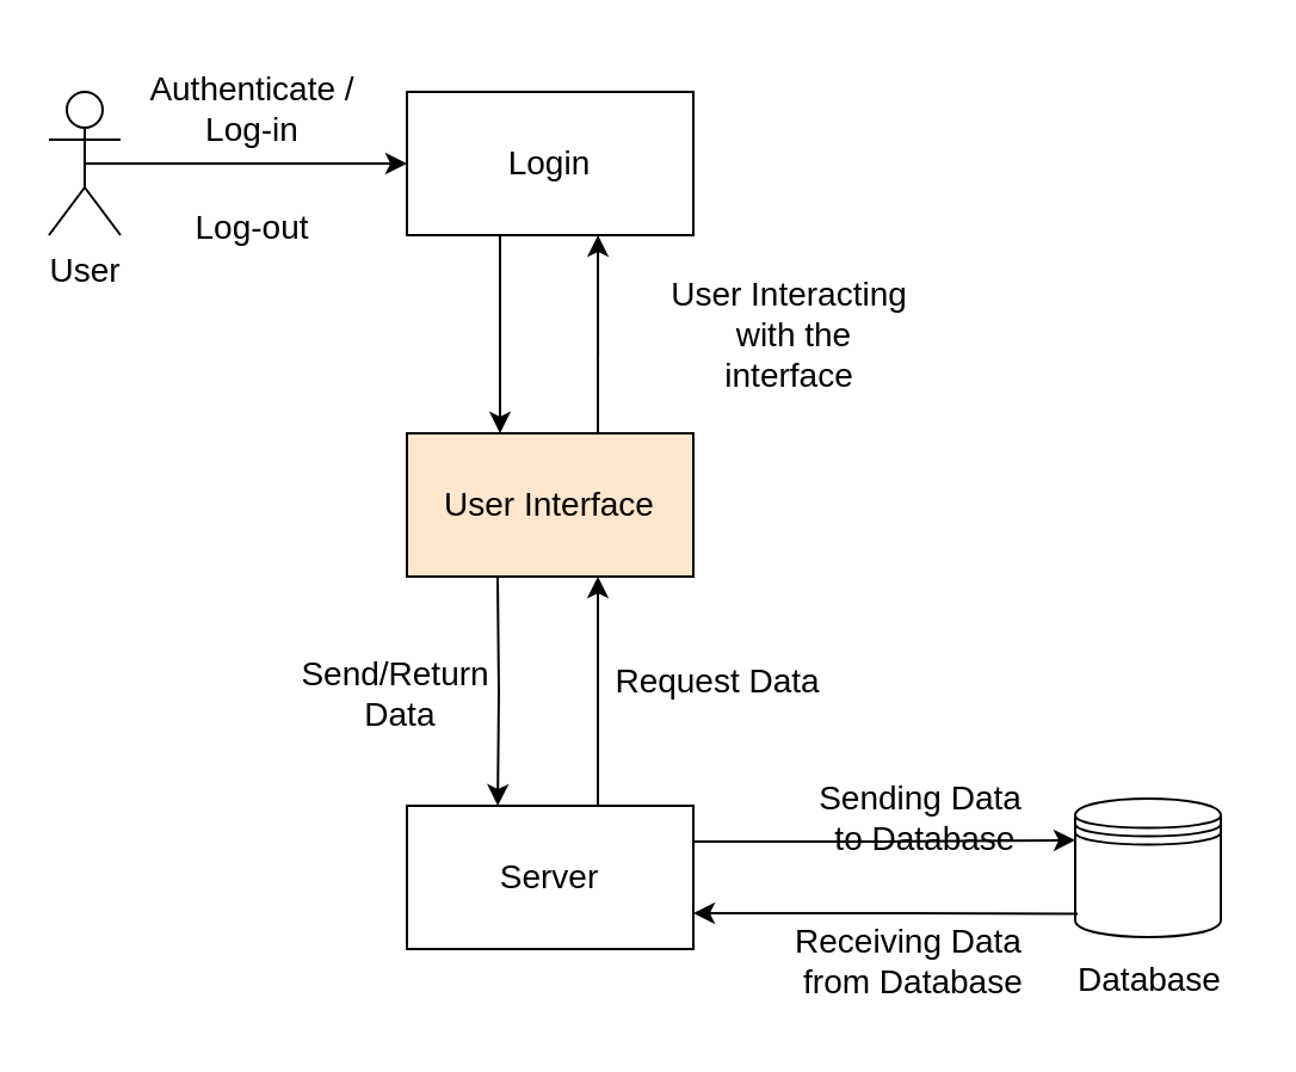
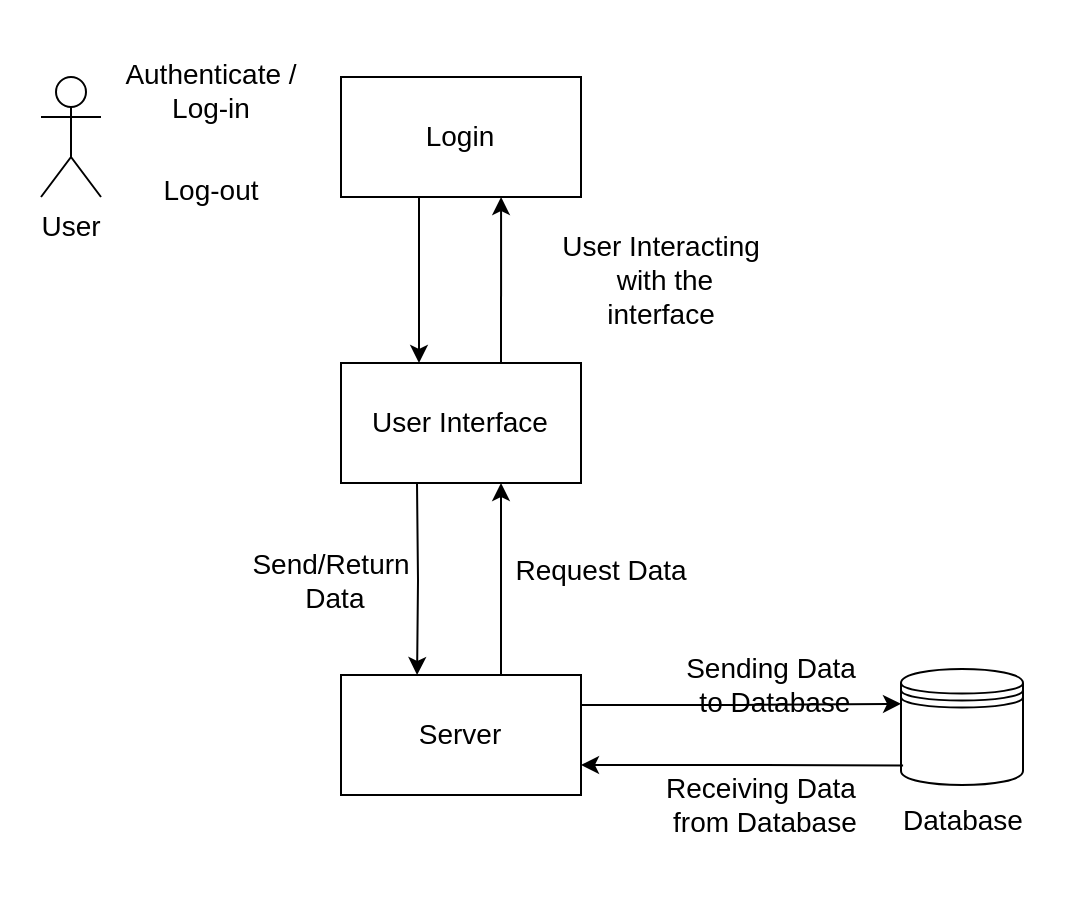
  <mxCell id="0" />
  <mxCell id="1" parent="0" />
  <mxCell id="2" style="edgeStyle=orthogonalEdgeStyle;rounded=0;orthogonalLoop=1;jettySize=auto;html=1;exitX=0.325;exitY=1;exitDx=0;exitDy=0;startArrow=none;startFill=0;entryX=0.25;entryY=0;entryDx=0;entryDy=0;exitPerimeter=0;fontSize=14;" parent="1" source="4" edge="1"><mxGeometry relative="1" as="geometry"><mxPoint x="209" y="181" as="targetPoint" /><mxPoint x="209" y="58" as="sourcePoint" /></mxGeometry></mxCell>
  <mxCell id="3" style="edgeStyle=orthogonalEdgeStyle;rounded=0;orthogonalLoop=1;jettySize=auto;html=1;exitX=0.667;exitY=0.967;exitDx=0;exitDy=0;startArrow=classic;startFill=1;entryX=0.75;entryY=0;entryDx=0;entryDy=0;exitPerimeter=0;fontSize=14;endArrow=none;endFill=0;" parent="1" edge="1"><mxGeometry relative="1" as="geometry"><mxPoint x="250" y="183" as="targetPoint" /><mxPoint x="250.04" y="98.02" as="sourcePoint" /></mxGeometry></mxCell>
  <mxCell id="4" value="Login" style="rounded=0;whiteSpace=wrap;html=1;fontSize=14;" parent="1" vertex="1"><mxGeometry x="170" y="38" width="120" height="60" as="geometry" /></mxCell>
- <mxCell id="5" style="edgeStyle=orthogonalEdgeStyle;rounded=0;orthogonalLoop=1;jettySize=auto;html=1;exitX=0.5;exitY=0.5;exitDx=0;exitDy=0;exitPerimeter=0;entryX=0;entryY=0.5;entryDx=0;entryDy=0;startArrow=none;startFill=0;fontSize=14;" parent="1" source="6" target="4" edge="1"><mxGeometry relative="1" as="geometry" /></mxCell>
  <mxCell id="6" value="User" style="shape=umlActor;verticalLabelPosition=bottom;verticalAlign=top;html=1;outlineConnect=0;fontSize=14;" parent="1" vertex="1"><mxGeometry x="20" y="38" width="30" height="60" as="geometry" /></mxCell>
  <mxCell id="7" style="edgeStyle=orthogonalEdgeStyle;rounded=0;orthogonalLoop=1;jettySize=auto;html=1;exitX=0.25;exitY=1;exitDx=0;exitDy=0;startArrow=none;startFill=0;entryX=0.317;entryY=0;entryDx=0;entryDy=0;entryPerimeter=0;fontSize=14;" parent="1" target="9" edge="1"><mxGeometry relative="1" as="geometry"><mxPoint x="208" y="400" as="targetPoint" /><mxPoint x="208" y="241" as="sourcePoint" /></mxGeometry></mxCell>
- <mxCell id="8" value="User Interface" style="rounded=0;whiteSpace=wrap;html=1;fontSize=14;fillColor=#ffe6cc;" parent="1" vertex="1"><mxGeometry x="170" y="181" width="120" height="60" as="geometry" /></mxCell>
+ <mxCell id="8" value="User Interface" style="rounded=0;whiteSpace=wrap;html=1;fontSize=14;" parent="1" vertex="1"><mxGeometry x="170" y="181" width="120" height="60" as="geometry" /></mxCell>
  <mxCell id="9" value="Server" style="rounded=0;whiteSpace=wrap;html=1;fontSize=14;" parent="1" vertex="1"><mxGeometry x="170" y="337" width="120" height="60" as="geometry" /></mxCell>
  <mxCell id="10" value="" style="shape=datastore;whiteSpace=wrap;html=1;fontSize=14;" parent="1" vertex="1"><mxGeometry x="450" y="334" width="61" height="58" as="geometry" /></mxCell>
  <mxCell id="11" value="Database" style="text;html=1;align=center;verticalAlign=middle;resizable=0;points=[];autosize=1;strokeColor=none;fillColor=none;fontSize=14;" parent="1" vertex="1"><mxGeometry x="440.5" y="395" width="80" height="30" as="geometry" /></mxCell>
  <mxCell id="12" style="edgeStyle=orthogonalEdgeStyle;rounded=0;orthogonalLoop=1;jettySize=auto;html=1;exitX=1;exitY=0.75;exitDx=0;exitDy=0;entryX=0.017;entryY=0.833;entryDx=0;entryDy=0;entryPerimeter=0;startArrow=classic;startFill=1;fontSize=14;endArrow=none;endFill=0;" parent="1" source="9" target="10" edge="1"><mxGeometry relative="1" as="geometry" /></mxCell>
  <mxCell id="13" style="edgeStyle=orthogonalEdgeStyle;rounded=0;orthogonalLoop=1;jettySize=auto;html=1;exitX=1;exitY=0.25;exitDx=0;exitDy=0;startArrow=none;startFill=0;entryX=0;entryY=0.3;entryDx=0;entryDy=0;fontSize=14;" parent="1" source="9" target="10" edge="1"><mxGeometry relative="1" as="geometry"><mxPoint x="299" y="352" as="sourcePoint" /><mxPoint x="435" y="352" as="targetPoint" /></mxGeometry></mxCell>
  <mxCell id="14" value="User Interacting&lt;br style=&quot;font-size: 14px;&quot;&gt;&amp;nbsp;with the &lt;br style=&quot;font-size: 14px;&quot;&gt;interface" style="text;html=1;align=center;verticalAlign=middle;resizable=0;points=[];autosize=1;strokeColor=none;fillColor=none;fontSize=14;" parent="1" vertex="1"><mxGeometry x="270" y="110" width="120" height="60" as="geometry" /></mxCell>
  <mxCell id="15" value="Sending Data&lt;br style=&quot;font-size: 14px;&quot;&gt;&amp;nbsp;to Database" style="text;html=1;align=center;verticalAlign=middle;resizable=0;points=[];autosize=1;strokeColor=none;fillColor=none;fontSize=14;" parent="1" vertex="1"><mxGeometry x="330" y="317" width="110" height="50" as="geometry" /></mxCell>
  <mxCell id="16" value="Receiving Data&lt;br style=&quot;font-size: 14px;&quot;&gt;&amp;nbsp;from Database" style="text;html=1;align=center;verticalAlign=middle;resizable=0;points=[];autosize=1;strokeColor=none;fillColor=none;fontSize=14;" parent="1" vertex="1"><mxGeometry x="320" y="377" width="120" height="50" as="geometry" /></mxCell>
  <mxCell id="17" value="Request Data" style="text;html=1;align=center;verticalAlign=middle;resizable=0;points=[];autosize=1;strokeColor=none;fillColor=none;fontSize=14;" parent="1" vertex="1"><mxGeometry x="245" y="270" width="110" height="30" as="geometry" /></mxCell>
  <mxCell id="18" value="Send/Return&lt;br style=&quot;font-size: 14px;&quot;&gt;&amp;nbsp;Data" style="text;html=1;align=center;verticalAlign=middle;resizable=0;points=[];autosize=1;strokeColor=none;fillColor=none;fontSize=14;" parent="1" vertex="1"><mxGeometry x="115" y="265" width="100" height="50" as="geometry" /></mxCell>
  <mxCell id="19" value="Authenticate /&lt;br style=&quot;font-size: 14px;&quot;&gt;Log-in" style="text;html=1;align=center;verticalAlign=middle;resizable=0;points=[];autosize=1;strokeColor=none;fillColor=none;fontSize=14;" parent="1" vertex="1"><mxGeometry x="50" y="20" width="110" height="50" as="geometry" /></mxCell>
  <mxCell id="20" value="Log-out" style="text;html=1;align=center;verticalAlign=middle;resizable=0;points=[];autosize=1;strokeColor=none;fillColor=none;fontSize=14;" parent="1" vertex="1"><mxGeometry x="70" y="80" width="70" height="30" as="geometry" /></mxCell>
  <mxCell id="21" style="edgeStyle=orthogonalEdgeStyle;rounded=0;orthogonalLoop=1;jettySize=auto;html=1;exitX=0.25;exitY=1;exitDx=0;exitDy=0;startArrow=classic;startFill=1;entryX=0.317;entryY=0;entryDx=0;entryDy=0;entryPerimeter=0;fontSize=14;endArrow=none;endFill=0;" parent="1" edge="1"><mxGeometry relative="1" as="geometry"><mxPoint x="250" y="337" as="targetPoint" /><mxPoint x="250" y="241" as="sourcePoint" /></mxGeometry></mxCell>
